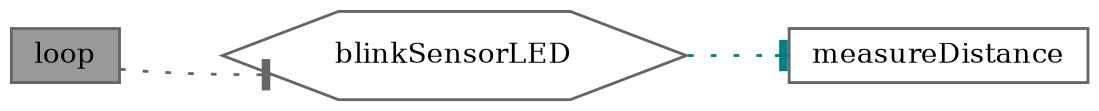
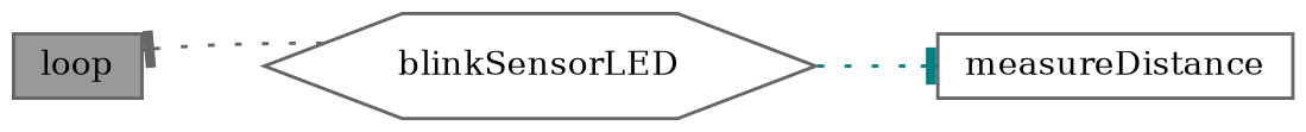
  digraph {
    fontname="DejaVu Serif"
    rankdir=LR
    node [color=grey40 fillcolor=white fontname="DejaVu Serif" fontsize=10 shape=box style=filled]
    edge [arrowhead=tee fontname="DejaVu Serif" fontsize=10 labelfontname=Helvetica labelfontsize=10 style=dotted]
    n1 [color=gray40 fillcolor=grey60 fontcolor=black height=0.2 label=loop width=0.4]
    n2 [height=0.2 label=blinkSensorLED shape=hexagon width=0.4]
    n3 [height=0.2 label=measureDistance width=0.4]
-   n1 -> n2 [color=gray40]
+   n2 -> n1 [color=gray40]
    n2 -> n3 [color=teal]
  }
